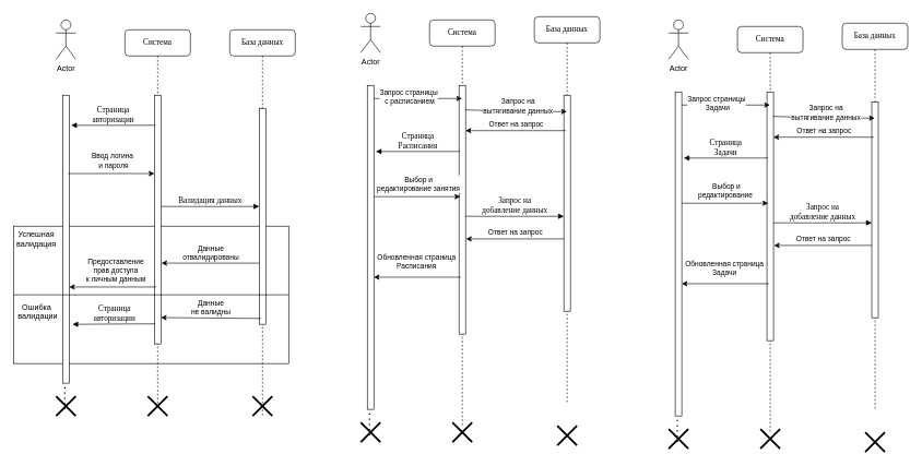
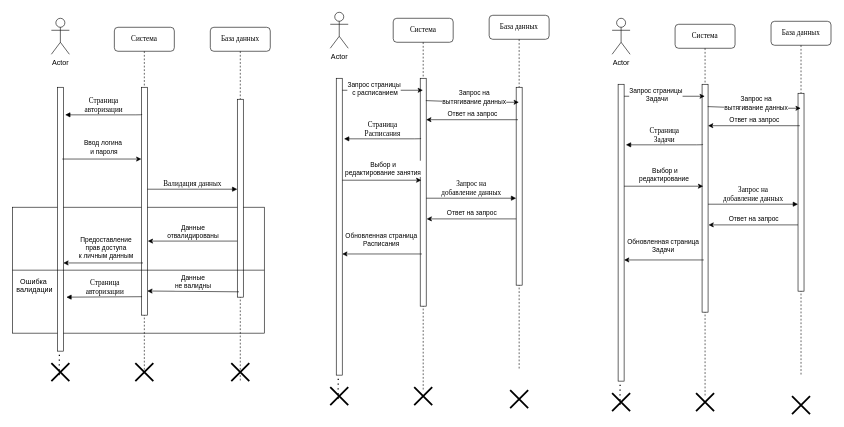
  <mxCell id="0" />
  <mxCell id="1" parent="0" />
  <mxCell id="2" value="" style="rounded=0;whiteSpace=wrap;html=1;fillColor=none;fontStyle=1" parent="1" vertex="1"><mxGeometry x="20" y="345" width="420" height="210" as="geometry" /></mxCell>
  <mxCell id="3" value="Система" style="shape=umlLifeline;perimeter=lifelinePerimeter;whiteSpace=wrap;html=1;container=1;collapsible=0;recursiveResize=0;outlineConnect=0;rounded=1;shadow=0;comic=0;labelBackgroundColor=none;strokeWidth=1;fontFamily=Verdana;fontSize=12;align=center;" parent="1" vertex="1"><mxGeometry x="190" y="45" width="100" height="580" as="geometry" /></mxCell>
  <mxCell id="4" value="" style="html=1;points=[];perimeter=orthogonalPerimeter;rounded=0;shadow=0;comic=0;labelBackgroundColor=none;strokeWidth=1;fontFamily=Verdana;fontSize=12;align=center;" parent="3" vertex="1"><mxGeometry x="45" y="100" width="10" height="380" as="geometry" /></mxCell>
  <mxCell id="5" value="База данных" style="shape=umlLifeline;perimeter=lifelinePerimeter;whiteSpace=wrap;html=1;container=1;collapsible=0;recursiveResize=0;outlineConnect=0;rounded=1;shadow=0;comic=0;labelBackgroundColor=none;strokeWidth=1;fontFamily=Verdana;fontSize=12;align=center;" parent="1" vertex="1"><mxGeometry x="350" y="45" width="100" height="590" as="geometry" /></mxCell>
  <mxCell id="6" value="" style="html=1;points=[];perimeter=orthogonalPerimeter;rounded=0;shadow=0;comic=0;labelBackgroundColor=none;strokeWidth=1;fontFamily=Verdana;fontSize=12;align=center;" parent="5" vertex="1"><mxGeometry x="45" y="120" width="10" height="330" as="geometry" /></mxCell>
  <mxCell id="7" value="" style="shape=umlDestroy;whiteSpace=wrap;html=1;strokeWidth=3;targetShapes=umlLifeline;" parent="5" vertex="1"><mxGeometry x="35" y="560" width="30" height="30" as="geometry" /></mxCell>
  <mxCell id="8" value="Страница &lt;br&gt;авторизации" style="html=1;verticalAlign=bottom;endArrow=block;labelBackgroundColor=none;fontFamily=Verdana;fontSize=12;edgeStyle=elbowEdgeStyle;elbow=vertical;exitX=0.26;exitY=0.082;exitDx=0;exitDy=0;exitPerimeter=0;" parent="1" edge="1"><mxGeometry relative="1" as="geometry"><mxPoint x="236" y="190" as="sourcePoint" /><mxPoint x="108" y="191" as="targetPoint" /></mxGeometry></mxCell>
  <mxCell id="9" value="Валидация данных" style="html=1;verticalAlign=bottom;endArrow=block;entryX=0;entryY=0;labelBackgroundColor=none;fontFamily=Verdana;fontSize=12;edgeStyle=elbowEdgeStyle;elbow=vertical;" parent="1" edge="1"><mxGeometry relative="1" as="geometry"><mxPoint x="245" y="315" as="sourcePoint" /><mxPoint x="395" y="315" as="targetPoint" /></mxGeometry></mxCell>
  <mxCell id="10" value="Actor" style="shape=umlActor;verticalLabelPosition=bottom;verticalAlign=top;html=1;outlineConnect=0;" parent="1" vertex="1"><mxGeometry x="85" y="30" width="30" height="60" as="geometry" /></mxCell>
  <mxCell id="11" value="" style="html=1;points=[];perimeter=orthogonalPerimeter;rounded=0;shadow=0;comic=0;labelBackgroundColor=none;strokeWidth=1;fontFamily=Verdana;fontSize=12;align=center;" parent="1" vertex="1"><mxGeometry x="95" y="145" width="10" height="440" as="geometry" /></mxCell>
  <mxCell id="12" value="" style="endArrow=classic;html=1;rounded=0;exitX=0.82;exitY=0.272;exitDx=0;exitDy=0;exitPerimeter=0;" parent="1" source="11" target="4" edge="1"><mxGeometry width="50" height="50" relative="1" as="geometry"><mxPoint x="520" y="345" as="sourcePoint" /><mxPoint x="570" y="295" as="targetPoint" /></mxGeometry></mxCell>
  <mxCell id="13" value="Ввод логина&lt;br&gt;&amp;nbsp;и пароля" style="edgeLabel;html=1;align=center;verticalAlign=middle;resizable=0;points=[];" parent="12" vertex="1" connectable="0"><mxGeometry x="0.105" y="-2" relative="1" as="geometry"><mxPoint x="-6" y="-22" as="offset" /></mxGeometry></mxCell>
  <mxCell id="14" value="" style="endArrow=none;dashed=1;html=1;dashPattern=1 3;strokeWidth=2;rounded=0;entryX=0.34;entryY=1.001;entryDx=0;entryDy=0;entryPerimeter=0;" parent="1" target="11" edge="1"><mxGeometry width="50" height="50" relative="1" as="geometry"><mxPoint x="98" y="625" as="sourcePoint" /><mxPoint x="170" y="565" as="targetPoint" /></mxGeometry></mxCell>
  <mxCell id="15" value="" style="shape=umlDestroy;whiteSpace=wrap;html=1;strokeWidth=3;targetShapes=umlLifeline;" parent="1" vertex="1"><mxGeometry x="85" y="605" width="30" height="30" as="geometry" /></mxCell>
  <mxCell id="16" value="" style="shape=umlDestroy;whiteSpace=wrap;html=1;strokeWidth=3;targetShapes=umlLifeline;" parent="1" vertex="1"><mxGeometry x="225" y="605" width="30" height="30" as="geometry" /></mxCell>
  <mxCell id="17" value="" style="endArrow=none;html=1;rounded=0;exitX=0;exitY=0.5;exitDx=0;exitDy=0;entryX=1;entryY=0.5;entryDx=0;entryDy=0;" parent="1" source="2" target="2" edge="1"><mxGeometry width="50" height="50" relative="1" as="geometry"><mxPoint x="400" y="395" as="sourcePoint" /><mxPoint x="450" y="345" as="targetPoint" /></mxGeometry></mxCell>
- <mxCell id="18" value="Успешная валидация" style="text;html=1;strokeColor=none;fillColor=none;align=center;verticalAlign=middle;whiteSpace=wrap;rounded=0;" parent="1" vertex="1"><mxGeometry x="20" y="345" width="70" height="40" as="geometry" /></mxCell>
  <mxCell id="19" value="&lt;div style=&quot;text-align: center;&quot;&gt;Ошибка&amp;nbsp;&lt;/div&gt;&lt;div style=&quot;text-align: center;&quot;&gt;валидации&lt;/div&gt;" style="text;whiteSpace=wrap;html=1;" parent="1" vertex="1"><mxGeometry x="25" y="455" width="65" height="40" as="geometry" /></mxCell>
  <mxCell id="20" value="" style="endArrow=classic;html=1;rounded=0;entryX=1.08;entryY=0.675;entryDx=0;entryDy=0;entryPerimeter=0;" parent="1" source="6" target="4" edge="1"><mxGeometry width="50" height="50" relative="1" as="geometry"><mxPoint x="400" y="495" as="sourcePoint" /><mxPoint x="450" y="445" as="targetPoint" /></mxGeometry></mxCell>
  <mxCell id="21" value="Данные &lt;br&gt;отвалидированы" style="edgeLabel;html=1;align=center;verticalAlign=middle;resizable=0;points=[];" parent="20" vertex="1" connectable="0"><mxGeometry x="0.129" y="-4" relative="1" as="geometry"><mxPoint x="9" y="-12" as="offset" /></mxGeometry></mxCell>
  <mxCell id="22" value="" style="endArrow=classic;html=1;rounded=0;exitX=0.28;exitY=0.771;exitDx=0;exitDy=0;exitPerimeter=0;" parent="1" source="4" target="11" edge="1"><mxGeometry width="50" height="50" relative="1" as="geometry"><mxPoint x="230" y="415" as="sourcePoint" /><mxPoint x="105" y="420" as="targetPoint" /></mxGeometry></mxCell>
  <mxCell id="23" value="Предоставление &lt;br&gt;прав доступа &lt;br&gt;к личным данным" style="edgeLabel;html=1;align=center;verticalAlign=middle;resizable=0;points=[];" parent="22" vertex="1" connectable="0"><mxGeometry x="0.129" y="-4" relative="1" as="geometry"><mxPoint x="13" y="-21" as="offset" /></mxGeometry></mxCell>
  <mxCell id="24" value="" style="endArrow=classic;html=1;rounded=0;entryX=1;entryY=0.894;entryDx=0;entryDy=0;entryPerimeter=0;exitX=0.28;exitY=0.973;exitDx=0;exitDy=0;exitPerimeter=0;" parent="1" source="6" target="4" edge="1"><mxGeometry width="50" height="50" relative="1" as="geometry"><mxPoint x="399" y="485" as="sourcePoint" /><mxPoint x="250" y="485" as="targetPoint" /></mxGeometry></mxCell>
  <mxCell id="25" value="Данные &lt;br&gt;не валидны" style="edgeLabel;html=1;align=center;verticalAlign=middle;resizable=0;points=[];" parent="24" vertex="1" connectable="0"><mxGeometry x="0.129" y="-4" relative="1" as="geometry"><mxPoint x="9" y="-12" as="offset" /></mxGeometry></mxCell>
  <mxCell id="26" value="Страница &lt;br&gt;авторизации" style="html=1;verticalAlign=bottom;endArrow=block;labelBackgroundColor=none;fontFamily=Verdana;fontSize=12;edgeStyle=elbowEdgeStyle;elbow=vertical;exitX=0.12;exitY=0.919;exitDx=0;exitDy=0;exitPerimeter=0;" parent="1" source="4" edge="1"><mxGeometry relative="1" as="geometry"><mxPoint x="220" y="495" as="sourcePoint" /><mxPoint x="110" y="495" as="targetPoint" /><Array as="points"><mxPoint x="170" y="495" /></Array></mxGeometry></mxCell>
  <mxCell id="27" value="Система" style="shape=umlLifeline;perimeter=lifelinePerimeter;whiteSpace=wrap;html=1;container=1;collapsible=0;recursiveResize=0;outlineConnect=0;rounded=1;shadow=0;comic=0;labelBackgroundColor=none;strokeWidth=1;fontFamily=Verdana;fontSize=12;align=center;" vertex="1" parent="1"><mxGeometry x="655" y="30" width="100" height="620" as="geometry" /></mxCell>
  <mxCell id="28" value="" style="html=1;points=[];perimeter=orthogonalPerimeter;rounded=0;shadow=0;comic=0;labelBackgroundColor=none;strokeWidth=1;fontFamily=Verdana;fontSize=12;align=center;" vertex="1" parent="27"><mxGeometry x="45" y="100" width="10" height="380" as="geometry" /></mxCell>
  <mxCell id="29" value="База данных" style="shape=umlLifeline;perimeter=lifelinePerimeter;whiteSpace=wrap;html=1;container=1;collapsible=0;recursiveResize=0;outlineConnect=0;rounded=1;shadow=0;comic=0;labelBackgroundColor=none;strokeWidth=1;fontFamily=Verdana;fontSize=12;align=center;" vertex="1" parent="1"><mxGeometry x="815" y="25" width="100" height="590" as="geometry" /></mxCell>
  <mxCell id="30" value="" style="html=1;points=[];perimeter=orthogonalPerimeter;rounded=0;shadow=0;comic=0;labelBackgroundColor=none;strokeWidth=1;fontFamily=Verdana;fontSize=12;align=center;" vertex="1" parent="29"><mxGeometry x="45" y="120" width="10" height="330" as="geometry" /></mxCell>
  <mxCell id="31" value="Страница &lt;br&gt;Расписания" style="html=1;verticalAlign=bottom;endArrow=block;labelBackgroundColor=none;fontFamily=Verdana;fontSize=12;edgeStyle=elbowEdgeStyle;elbow=vertical;exitX=0.26;exitY=0.082;exitDx=0;exitDy=0;exitPerimeter=0;" edge="1" parent="1"><mxGeometry x="0.008" relative="1" as="geometry"><mxPoint x="701" y="230" as="sourcePoint" /><mxPoint x="573" y="231" as="targetPoint" /><mxPoint as="offset" /></mxGeometry></mxCell>
  <mxCell id="32" value="Запрос на &lt;br&gt;добавление данных" style="html=1;verticalAlign=bottom;endArrow=block;entryX=0;entryY=0;labelBackgroundColor=none;fontFamily=Verdana;fontSize=12;edgeStyle=elbowEdgeStyle;elbow=vertical;" edge="1" parent="1"><mxGeometry relative="1" as="geometry"><mxPoint x="710" y="330" as="sourcePoint" /><mxPoint x="860" y="330" as="targetPoint" /></mxGeometry></mxCell>
  <mxCell id="33" value="Actor" style="shape=umlActor;verticalLabelPosition=bottom;verticalAlign=top;html=1;outlineConnect=0;" vertex="1" parent="1"><mxGeometry x="550" y="20" width="30" height="60" as="geometry" /></mxCell>
  <mxCell id="34" value="" style="html=1;points=[];perimeter=orthogonalPerimeter;rounded=0;shadow=0;comic=0;labelBackgroundColor=none;strokeWidth=1;fontFamily=Verdana;fontSize=12;align=center;" vertex="1" parent="1"><mxGeometry x="560" y="130" width="10" height="495" as="geometry" /></mxCell>
  <mxCell id="35" value="" style="endArrow=classic;html=1;rounded=0;exitX=0.82;exitY=0.272;exitDx=0;exitDy=0;exitPerimeter=0;" edge="1" parent="1"><mxGeometry width="50" height="50" relative="1" as="geometry"><mxPoint x="570" y="300" as="sourcePoint" /><mxPoint x="701.8" y="300" as="targetPoint" /></mxGeometry></mxCell>
  <mxCell id="36" value="Выбор и &lt;br&gt;редактирование занятия" style="edgeLabel;html=1;align=center;verticalAlign=middle;resizable=0;points=[];" vertex="1" connectable="0" parent="35"><mxGeometry x="0.105" y="-2" relative="1" as="geometry"><mxPoint x="-6" y="-22" as="offset" /></mxGeometry></mxCell>
  <mxCell id="37" value="" style="endArrow=none;dashed=1;html=1;dashPattern=1 3;strokeWidth=2;rounded=0;entryX=0.34;entryY=1.001;entryDx=0;entryDy=0;entryPerimeter=0;" edge="1" parent="1" target="34"><mxGeometry width="50" height="50" relative="1" as="geometry"><mxPoint x="563" y="665" as="sourcePoint" /><mxPoint x="635" y="605" as="targetPoint" /></mxGeometry></mxCell>
  <mxCell id="38" value="" style="shape=umlDestroy;whiteSpace=wrap;html=1;strokeWidth=3;targetShapes=umlLifeline;" vertex="1" parent="1"><mxGeometry x="550" y="645" width="30" height="30" as="geometry" /></mxCell>
  <mxCell id="39" value="" style="shape=umlDestroy;whiteSpace=wrap;html=1;strokeWidth=3;targetShapes=umlLifeline;" vertex="1" parent="1"><mxGeometry x="690" y="645" width="30" height="30" as="geometry" /></mxCell>
  <mxCell id="40" value="" style="endArrow=classic;html=1;rounded=0;entryX=1.08;entryY=0.675;entryDx=0;entryDy=0;entryPerimeter=0;" edge="1" parent="1"><mxGeometry width="50" height="50" relative="1" as="geometry"><mxPoint x="860" y="364.5" as="sourcePoint" /><mxPoint x="710.8" y="364.5" as="targetPoint" /></mxGeometry></mxCell>
  <mxCell id="41" value="Ответ на запрос" style="edgeLabel;html=1;align=center;verticalAlign=middle;resizable=0;points=[];" vertex="1" connectable="0" parent="40"><mxGeometry x="0.107" y="-6" relative="1" as="geometry"><mxPoint x="8" y="-5" as="offset" /></mxGeometry></mxCell>
  <mxCell id="42" value="" style="endArrow=classic;html=1;rounded=0;exitX=0.28;exitY=0.771;exitDx=0;exitDy=0;exitPerimeter=0;" edge="1" parent="1" source="28" target="34"><mxGeometry width="50" height="50" relative="1" as="geometry"><mxPoint x="695" y="455" as="sourcePoint" /><mxPoint x="570" y="460" as="targetPoint" /></mxGeometry></mxCell>
  <mxCell id="43" value="Обновленная страница &lt;br&gt;Расписания" style="edgeLabel;html=1;align=center;verticalAlign=middle;resizable=0;points=[];" vertex="1" connectable="0" parent="42"><mxGeometry x="0.129" y="-4" relative="1" as="geometry"><mxPoint x="7" y="-19" as="offset" /></mxGeometry></mxCell>
  <mxCell id="44" value="" style="endArrow=classic;html=1;rounded=0;exitX=0.94;exitY=0.098;exitDx=0;exitDy=0;exitPerimeter=0;" edge="1" parent="1" source="28" target="29"><mxGeometry width="50" height="50" relative="1" as="geometry"><mxPoint x="595" y="350" as="sourcePoint" /><mxPoint x="855" y="214" as="targetPoint" /><Array as="points"><mxPoint x="785" y="170" /></Array></mxGeometry></mxCell>
  <mxCell id="45" value="Запрос на &lt;br&gt;вытягивание данных" style="edgeLabel;html=1;align=center;verticalAlign=middle;resizable=0;points=[];" vertex="1" connectable="0" parent="44"><mxGeometry x="0.075" y="4" relative="1" as="geometry"><mxPoint x="-3" y="-5" as="offset" /></mxGeometry></mxCell>
  <mxCell id="46" value="" style="edgeStyle=none;orthogonalLoop=1;jettySize=auto;html=1;rounded=0;" edge="1" parent="1" source="34" target="27"><mxGeometry width="100" relative="1" as="geometry"><mxPoint x="525" y="150" as="sourcePoint" /><mxPoint x="625" y="150" as="targetPoint" /><Array as="points"><mxPoint x="635" y="150" /></Array></mxGeometry></mxCell>
  <mxCell id="47" value="Запрос страницы&lt;br&gt;&amp;nbsp;с расписанием" style="edgeLabel;html=1;align=center;verticalAlign=middle;resizable=0;points=[];" vertex="1" connectable="0" parent="46"><mxGeometry x="-0.221" y="3" relative="1" as="geometry"><mxPoint as="offset" /></mxGeometry></mxCell>
  <mxCell id="48" value="" style="endArrow=classic;html=1;rounded=0;exitX=0.3;exitY=0.164;exitDx=0;exitDy=0;exitPerimeter=0;" edge="1" parent="1" source="30" target="28"><mxGeometry width="50" height="50" relative="1" as="geometry"><mxPoint x="850" y="210" as="sourcePoint" /><mxPoint x="701" y="210" as="targetPoint" /></mxGeometry></mxCell>
  <mxCell id="49" value="Ответ на запрос" style="edgeLabel;html=1;align=center;verticalAlign=middle;resizable=0;points=[];" vertex="1" connectable="0" parent="48"><mxGeometry x="0.107" y="-6" relative="1" as="geometry"><mxPoint x="8" y="-5" as="offset" /></mxGeometry></mxCell>
  <mxCell id="50" value="" style="shape=umlDestroy;whiteSpace=wrap;html=1;strokeWidth=3;targetShapes=umlLifeline;" vertex="1" parent="1"><mxGeometry x="850" y="650" width="30" height="30" as="geometry" /></mxCell>
  <mxCell id="51" value="Система" style="shape=umlLifeline;perimeter=lifelinePerimeter;whiteSpace=wrap;html=1;container=1;collapsible=0;recursiveResize=0;outlineConnect=0;rounded=1;shadow=0;comic=0;labelBackgroundColor=none;strokeWidth=1;fontFamily=Verdana;fontSize=12;align=center;" vertex="1" parent="1"><mxGeometry x="1125" y="40" width="100" height="620" as="geometry" /></mxCell>
  <mxCell id="52" value="" style="html=1;points=[];perimeter=orthogonalPerimeter;rounded=0;shadow=0;comic=0;labelBackgroundColor=none;strokeWidth=1;fontFamily=Verdana;fontSize=12;align=center;" vertex="1" parent="51"><mxGeometry x="45" y="100" width="10" height="380" as="geometry" /></mxCell>
  <mxCell id="53" value="База данных" style="shape=umlLifeline;perimeter=lifelinePerimeter;whiteSpace=wrap;html=1;container=1;collapsible=0;recursiveResize=0;outlineConnect=0;rounded=1;shadow=0;comic=0;labelBackgroundColor=none;strokeWidth=1;fontFamily=Verdana;fontSize=12;align=center;" vertex="1" parent="1"><mxGeometry x="1285" y="35" width="100" height="590" as="geometry" /></mxCell>
  <mxCell id="54" value="" style="html=1;points=[];perimeter=orthogonalPerimeter;rounded=0;shadow=0;comic=0;labelBackgroundColor=none;strokeWidth=1;fontFamily=Verdana;fontSize=12;align=center;" vertex="1" parent="53"><mxGeometry x="45" y="120" width="10" height="330" as="geometry" /></mxCell>
  <mxCell id="55" value="Страница &lt;br&gt;Задачи" style="html=1;verticalAlign=bottom;endArrow=block;labelBackgroundColor=none;fontFamily=Verdana;fontSize=12;edgeStyle=elbowEdgeStyle;elbow=vertical;exitX=0.26;exitY=0.082;exitDx=0;exitDy=0;exitPerimeter=0;" edge="1" parent="1"><mxGeometry x="0.008" relative="1" as="geometry"><mxPoint x="1171" y="240" as="sourcePoint" /><mxPoint x="1043" y="241" as="targetPoint" /><mxPoint as="offset" /></mxGeometry></mxCell>
  <mxCell id="56" value="Запрос на &lt;br&gt;добавление данных" style="html=1;verticalAlign=bottom;endArrow=block;entryX=0;entryY=0;labelBackgroundColor=none;fontFamily=Verdana;fontSize=12;edgeStyle=elbowEdgeStyle;elbow=vertical;" edge="1" parent="1"><mxGeometry relative="1" as="geometry"><mxPoint x="1180" y="340" as="sourcePoint" /><mxPoint x="1330" y="340" as="targetPoint" /></mxGeometry></mxCell>
  <mxCell id="57" value="Actor" style="shape=umlActor;verticalLabelPosition=bottom;verticalAlign=top;html=1;outlineConnect=0;" vertex="1" parent="1"><mxGeometry x="1020" y="30" width="30" height="60" as="geometry" /></mxCell>
  <mxCell id="58" value="" style="html=1;points=[];perimeter=orthogonalPerimeter;rounded=0;shadow=0;comic=0;labelBackgroundColor=none;strokeWidth=1;fontFamily=Verdana;fontSize=12;align=center;" vertex="1" parent="1"><mxGeometry x="1030" y="140" width="10" height="495" as="geometry" /></mxCell>
  <mxCell id="59" value="" style="endArrow=classic;html=1;rounded=0;exitX=0.82;exitY=0.272;exitDx=0;exitDy=0;exitPerimeter=0;" edge="1" parent="1"><mxGeometry width="50" height="50" relative="1" as="geometry"><mxPoint x="1040" y="310" as="sourcePoint" /><mxPoint x="1171.8" y="310" as="targetPoint" /></mxGeometry></mxCell>
  <mxCell id="60" value="Выбор и &lt;br&gt;редактирование&amp;nbsp;" style="edgeLabel;html=1;align=center;verticalAlign=middle;resizable=0;points=[];" vertex="1" connectable="0" parent="59"><mxGeometry x="0.105" y="-2" relative="1" as="geometry"><mxPoint x="-6" y="-22" as="offset" /></mxGeometry></mxCell>
  <mxCell id="61" value="" style="endArrow=none;dashed=1;html=1;dashPattern=1 3;strokeWidth=2;rounded=0;entryX=0.34;entryY=1.001;entryDx=0;entryDy=0;entryPerimeter=0;" edge="1" parent="1" target="58"><mxGeometry width="50" height="50" relative="1" as="geometry"><mxPoint x="1033" y="675" as="sourcePoint" /><mxPoint x="1105" y="615" as="targetPoint" /></mxGeometry></mxCell>
  <mxCell id="62" value="" style="shape=umlDestroy;whiteSpace=wrap;html=1;strokeWidth=3;targetShapes=umlLifeline;" vertex="1" parent="1"><mxGeometry x="1020" y="655" width="30" height="30" as="geometry" /></mxCell>
  <mxCell id="63" value="" style="shape=umlDestroy;whiteSpace=wrap;html=1;strokeWidth=3;targetShapes=umlLifeline;" vertex="1" parent="1"><mxGeometry x="1160" y="655" width="30" height="30" as="geometry" /></mxCell>
  <mxCell id="64" value="" style="endArrow=classic;html=1;rounded=0;entryX=1.08;entryY=0.675;entryDx=0;entryDy=0;entryPerimeter=0;" edge="1" parent="1"><mxGeometry width="50" height="50" relative="1" as="geometry"><mxPoint x="1330" y="374.5" as="sourcePoint" /><mxPoint x="1180.8" y="374.5" as="targetPoint" /></mxGeometry></mxCell>
  <mxCell id="65" value="Ответ на запрос" style="edgeLabel;html=1;align=center;verticalAlign=middle;resizable=0;points=[];" vertex="1" connectable="0" parent="64"><mxGeometry x="0.107" y="-6" relative="1" as="geometry"><mxPoint x="8" y="-5" as="offset" /></mxGeometry></mxCell>
  <mxCell id="66" value="" style="endArrow=classic;html=1;rounded=0;exitX=0.28;exitY=0.771;exitDx=0;exitDy=0;exitPerimeter=0;" edge="1" parent="1" source="52" target="58"><mxGeometry width="50" height="50" relative="1" as="geometry"><mxPoint x="1165" y="465" as="sourcePoint" /><mxPoint x="1040" y="470" as="targetPoint" /></mxGeometry></mxCell>
  <mxCell id="67" value="Обновленная страница &lt;br&gt;Задачи" style="edgeLabel;html=1;align=center;verticalAlign=middle;resizable=0;points=[];" vertex="1" connectable="0" parent="66"><mxGeometry x="0.129" y="-4" relative="1" as="geometry"><mxPoint x="7" y="-19" as="offset" /></mxGeometry></mxCell>
  <mxCell id="68" value="" style="endArrow=classic;html=1;rounded=0;exitX=0.94;exitY=0.098;exitDx=0;exitDy=0;exitPerimeter=0;" edge="1" parent="1" source="52" target="53"><mxGeometry width="50" height="50" relative="1" as="geometry"><mxPoint x="1065" y="360" as="sourcePoint" /><mxPoint x="1325" y="224" as="targetPoint" /><Array as="points"><mxPoint x="1255" y="180" /></Array></mxGeometry></mxCell>
  <mxCell id="69" value="Запрос на &lt;br&gt;вытягивание данных" style="edgeLabel;html=1;align=center;verticalAlign=middle;resizable=0;points=[];" vertex="1" connectable="0" parent="68"><mxGeometry x="0.075" y="4" relative="1" as="geometry"><mxPoint x="-3" y="-5" as="offset" /></mxGeometry></mxCell>
  <mxCell id="70" value="" style="edgeStyle=none;orthogonalLoop=1;jettySize=auto;html=1;rounded=0;" edge="1" parent="1" source="58" target="51"><mxGeometry width="100" relative="1" as="geometry"><mxPoint x="995" y="160" as="sourcePoint" /><mxPoint x="1095" y="160" as="targetPoint" /><Array as="points"><mxPoint x="1105" y="160" /></Array></mxGeometry></mxCell>
  <mxCell id="71" value="Запрос страницы&lt;br&gt;&amp;nbsp;Задачи" style="edgeLabel;html=1;align=center;verticalAlign=middle;resizable=0;points=[];" vertex="1" connectable="0" parent="70"><mxGeometry x="-0.221" y="3" relative="1" as="geometry"><mxPoint as="offset" /></mxGeometry></mxCell>
  <mxCell id="72" value="" style="endArrow=classic;html=1;rounded=0;exitX=0.3;exitY=0.164;exitDx=0;exitDy=0;exitPerimeter=0;" edge="1" parent="1" source="54" target="52"><mxGeometry width="50" height="50" relative="1" as="geometry"><mxPoint x="1320" y="220" as="sourcePoint" /><mxPoint x="1171" y="220" as="targetPoint" /></mxGeometry></mxCell>
  <mxCell id="73" value="Ответ на запрос" style="edgeLabel;html=1;align=center;verticalAlign=middle;resizable=0;points=[];" vertex="1" connectable="0" parent="72"><mxGeometry x="0.107" y="-6" relative="1" as="geometry"><mxPoint x="8" y="-5" as="offset" /></mxGeometry></mxCell>
  <mxCell id="74" value="" style="shape=umlDestroy;whiteSpace=wrap;html=1;strokeWidth=3;targetShapes=umlLifeline;" vertex="1" parent="1"><mxGeometry x="1320" y="660" width="30" height="30" as="geometry" /></mxCell>
